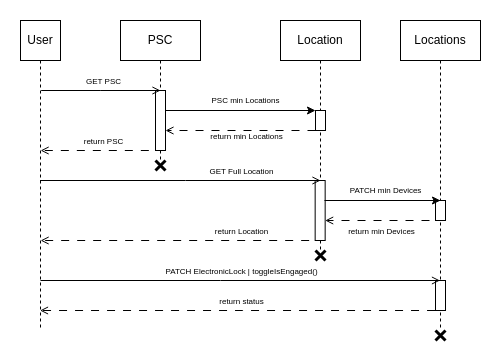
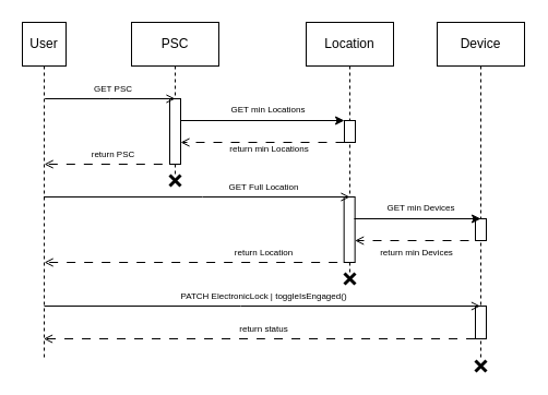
  <mxCell id="0" />
  <mxCell id="1" parent="0" />
  <mxCell id="2" style="edgeStyle=elbowEdgeStyle;rounded=0;orthogonalLoop=1;jettySize=auto;html=1;elbow=vertical;curved=0;dashed=1;endArrow=open;endFill=0;dashPattern=8 8;fontSize=8;" parent="1" edge="1"><mxGeometry relative="1" as="geometry"><mxPoint x="164.33" y="150" as="sourcePoint" /><mxPoint x="40.1" y="150.2" as="targetPoint" /></mxGeometry></mxCell>
  <mxCell id="3" value="return PSC" style="edgeLabel;html=1;align=center;verticalAlign=middle;resizable=0;points=[];fontSize=8;" parent="2" vertex="1" connectable="0"><mxGeometry x="-0.056" y="-1" relative="1" as="geometry"><mxPoint x="-3" y="-9" as="offset" /></mxGeometry></mxCell>
  <mxCell id="4" value="PSC" style="shape=umlLifeline;perimeter=lifelinePerimeter;whiteSpace=wrap;html=1;container=0;dropTarget=0;collapsible=0;recursiveResize=0;outlineConnect=0;portConstraint=eastwest;newEdgeStyle={&quot;edgeStyle&quot;:&quot;elbowEdgeStyle&quot;,&quot;elbow&quot;:&quot;vertical&quot;,&quot;curved&quot;:0,&quot;rounded&quot;:0};" parent="1" vertex="1"><mxGeometry x="120" y="20" width="80" height="140" as="geometry" /></mxCell>
  <mxCell id="5" value="" style="html=1;points=[[0,0,0,0,5],[0,1,0,0,-5],[1,0,0,0,5],[1,1,0,0,-5]];perimeter=orthogonalPerimeter;outlineConnect=0;targetShapes=umlLifeline;portConstraint=eastwest;newEdgeStyle={&quot;curved&quot;:0,&quot;rounded&quot;:0};fontSize=8;" parent="4" vertex="1"><mxGeometry x="35" y="70" width="10" height="60" as="geometry" /></mxCell>
  <mxCell id="6" value="Location" style="shape=umlLifeline;perimeter=lifelinePerimeter;whiteSpace=wrap;html=1;container=0;dropTarget=0;collapsible=0;recursiveResize=0;outlineConnect=0;portConstraint=eastwest;newEdgeStyle={&quot;edgeStyle&quot;:&quot;elbowEdgeStyle&quot;,&quot;elbow&quot;:&quot;vertical&quot;,&quot;curved&quot;:0,&quot;rounded&quot;:0};" parent="1" vertex="1"><mxGeometry x="280" y="20" width="80" height="230" as="geometry" /></mxCell>
  <mxCell id="7" value="" style="html=1;points=[[0,0,0,0,5],[0,1,0,0,-5],[1,0,0,0,5],[1,1,0,0,-5]];perimeter=orthogonalPerimeter;outlineConnect=0;targetShapes=umlLifeline;portConstraint=eastwest;newEdgeStyle={&quot;curved&quot;:0,&quot;rounded&quot;:0};fontSize=8;" parent="6" vertex="1"><mxGeometry x="34.66" y="160" width="10" height="60" as="geometry" /></mxCell>
  <mxCell id="8" value="" style="html=1;points=[[0,0,0,0,5],[0,1,0,0,-5],[1,0,0,0,5],[1,1,0,0,-5]];perimeter=orthogonalPerimeter;outlineConnect=0;targetShapes=umlLifeline;portConstraint=eastwest;newEdgeStyle={&quot;curved&quot;:0,&quot;rounded&quot;:0};fontSize=8;" parent="6" vertex="1"><mxGeometry x="35" y="90" width="10" height="20" as="geometry" /></mxCell>
  <mxCell id="9" value="User" style="shape=umlLifeline;perimeter=lifelinePerimeter;whiteSpace=wrap;html=1;container=0;dropTarget=0;collapsible=0;recursiveResize=0;outlineConnect=0;portConstraint=eastwest;newEdgeStyle={&quot;edgeStyle&quot;:&quot;elbowEdgeStyle&quot;,&quot;elbow&quot;:&quot;vertical&quot;,&quot;curved&quot;:0,&quot;rounded&quot;:0};" parent="1" vertex="1"><mxGeometry x="30" y="20" width="20" height="310" as="geometry" /></mxCell>
- <mxCell id="10" value="Locations" style="shape=umlLifeline;perimeter=lifelinePerimeter;whiteSpace=wrap;html=1;container=0;dropTarget=0;collapsible=0;recursiveResize=0;outlineConnect=0;portConstraint=eastwest;newEdgeStyle={&quot;edgeStyle&quot;:&quot;elbowEdgeStyle&quot;,&quot;elbow&quot;:&quot;vertical&quot;,&quot;curved&quot;:0,&quot;rounded&quot;:0};" parent="1" vertex="1"><mxGeometry x="400" y="20" width="80" height="310" as="geometry" /></mxCell>
+ <mxCell id="10" value="Device" style="shape=umlLifeline;perimeter=lifelinePerimeter;whiteSpace=wrap;html=1;container=0;dropTarget=0;collapsible=0;recursiveResize=0;outlineConnect=0;portConstraint=eastwest;newEdgeStyle={&quot;edgeStyle&quot;:&quot;elbowEdgeStyle&quot;,&quot;elbow&quot;:&quot;vertical&quot;,&quot;curved&quot;:0,&quot;rounded&quot;:0};" parent="1" vertex="1"><mxGeometry x="400" y="20" width="80" height="310" as="geometry" /></mxCell>
  <mxCell id="11" value="" style="html=1;points=[[0,0,0,0,5],[0,1,0,0,-5],[1,0,0,0,5],[1,1,0,0,-5]];perimeter=orthogonalPerimeter;outlineConnect=0;targetShapes=umlLifeline;portConstraint=eastwest;newEdgeStyle={&quot;curved&quot;:0,&quot;rounded&quot;:0};fontSize=8;" parent="10" vertex="1"><mxGeometry x="35" y="180" width="10" height="20" as="geometry" /></mxCell>
  <mxCell id="12" value="User" style="whiteSpace=wrap;html=1;" parent="1" vertex="1"><mxGeometry x="20" y="20" width="40" height="40" as="geometry" /></mxCell>
  <mxCell id="13" style="edgeStyle=elbowEdgeStyle;rounded=0;orthogonalLoop=1;jettySize=auto;html=1;elbow=vertical;curved=0;endArrow=open;endFill=0;fontSize=8;" parent="1" edge="1"><mxGeometry relative="1" as="geometry"><mxPoint x="40.667" y="90" as="sourcePoint" /><mxPoint x="160" y="90" as="targetPoint" /></mxGeometry></mxCell>
  <mxCell id="14" value="GET PSC" style="edgeLabel;html=1;align=center;verticalAlign=middle;resizable=0;points=[];fontSize=8;" parent="13" vertex="1" connectable="0"><mxGeometry x="0.046" y="-2" relative="1" as="geometry"><mxPoint y="-12" as="offset" /></mxGeometry></mxCell>
  <mxCell id="15" value="" style="whiteSpace=wrap;html=1;fontSize=8;" parent="1" vertex="1"><mxGeometry x="435" y="280" width="10" height="30" as="geometry" /></mxCell>
  <mxCell id="16" style="edgeStyle=elbowEdgeStyle;rounded=0;orthogonalLoop=1;jettySize=auto;html=1;elbow=vertical;curved=0;endArrow=open;endFill=0;fontSize=8;" parent="1" source="9" edge="1"><mxGeometry relative="1" as="geometry"><mxPoint x="45.587" y="180" as="sourcePoint" /><mxPoint x="320" y="180" as="targetPoint" /></mxGeometry></mxCell>
  <mxCell id="17" value="GET Full Location" style="edgeLabel;html=1;align=center;verticalAlign=middle;resizable=0;points=[];fontSize=8;" parent="16" vertex="1" connectable="0"><mxGeometry x="0.046" y="-2" relative="1" as="geometry"><mxPoint x="54" y="-12" as="offset" /></mxGeometry></mxCell>
  <mxCell id="18" style="edgeStyle=elbowEdgeStyle;rounded=0;orthogonalLoop=1;jettySize=auto;html=1;elbow=vertical;curved=0;dashed=1;endArrow=open;endFill=0;dashPattern=8 8;fontSize=8;" parent="1" edge="1"><mxGeometry relative="1" as="geometry"><mxPoint x="324.66" y="240" as="sourcePoint" /><mxPoint x="40.1" y="240" as="targetPoint" /></mxGeometry></mxCell>
  <mxCell id="19" value="return Location" style="edgeLabel;html=1;align=center;verticalAlign=middle;resizable=0;points=[];fontSize=8;" parent="18" vertex="1" connectable="0"><mxGeometry x="-0.056" y="-1" relative="1" as="geometry"><mxPoint x="50" y="-9" as="offset" /></mxGeometry></mxCell>
  <mxCell id="20" style="edgeStyle=elbowEdgeStyle;rounded=0;orthogonalLoop=1;jettySize=auto;html=1;elbow=vertical;curved=0;endArrow=open;endFill=0;fontSize=8;" parent="1" target="10" edge="1"><mxGeometry relative="1" as="geometry"><mxPoint x="40" y="280" as="sourcePoint" /><mxPoint x="320" y="280" as="targetPoint" /></mxGeometry></mxCell>
  <mxCell id="21" value="&lt;font face=&quot;Helvetica&quot;&gt;PATCH ElectronicLock | toggleIsEngaged()&lt;/font&gt;" style="edgeLabel;html=1;align=center;verticalAlign=middle;resizable=0;points=[];fontSize=8;" parent="20" vertex="1" connectable="0"><mxGeometry x="0.046" y="-2" relative="1" as="geometry"><mxPoint x="-9" y="-12" as="offset" /></mxGeometry></mxCell>
  <mxCell id="22" style="edgeStyle=elbowEdgeStyle;rounded=0;orthogonalLoop=1;jettySize=auto;html=1;elbow=vertical;curved=0;dashed=1;endArrow=open;endFill=0;dashPattern=8 8;fontSize=8;" parent="1" target="9" edge="1"><mxGeometry relative="1" as="geometry"><mxPoint x="434.56" y="310" as="sourcePoint" /><mxPoint x="150" y="310" as="targetPoint" /></mxGeometry></mxCell>
  <mxCell id="23" value="return status" style="edgeLabel;html=1;align=center;verticalAlign=middle;resizable=0;points=[];fontSize=8;" parent="22" vertex="1" connectable="0"><mxGeometry x="-0.056" y="-1" relative="1" as="geometry"><mxPoint x="-8" y="-9" as="offset" /></mxGeometry></mxCell>
  <mxCell id="24" value="" style="shape=umlDestroy;whiteSpace=wrap;html=1;strokeWidth=3;targetShapes=umlLifeline;" parent="1" vertex="1"><mxGeometry x="155" y="160" width="10" height="10" as="geometry" /></mxCell>
  <mxCell id="25" value="" style="shape=umlDestroy;whiteSpace=wrap;html=1;strokeWidth=3;targetShapes=umlLifeline;" parent="1" vertex="1"><mxGeometry x="315" y="250" width="10" height="10" as="geometry" /></mxCell>
  <mxCell id="26" value="" style="shape=umlDestroy;whiteSpace=wrap;html=1;strokeWidth=3;targetShapes=umlLifeline;" parent="1" vertex="1"><mxGeometry x="435" y="330" width="10" height="10" as="geometry" /></mxCell>
  <mxCell id="27" value="" style="endArrow=classic;html=1;rounded=0;" parent="1" edge="1"><mxGeometry width="50" height="50" relative="1" as="geometry"><mxPoint x="165" y="110" as="sourcePoint" /><mxPoint x="315" y="110" as="targetPoint" /></mxGeometry></mxCell>
- <mxCell id="28" value="PSC min Locations" style="text;html=1;align=center;verticalAlign=middle;resizable=0;points=[];autosize=1;strokeColor=none;fillColor=none;fontSize=8;" parent="1" vertex="1"><mxGeometry x="200" y="90" width="90" height="20" as="geometry" /></mxCell>
+ <mxCell id="28" value="GET min Locations" style="text;html=1;align=center;verticalAlign=middle;resizable=0;points=[];autosize=1;strokeColor=none;fillColor=none;fontSize=8;" parent="1" vertex="1"><mxGeometry x="200" y="90" width="90" height="20" as="geometry" /></mxCell>
  <mxCell id="29" style="edgeStyle=elbowEdgeStyle;rounded=0;orthogonalLoop=1;jettySize=auto;html=1;elbow=vertical;curved=0;dashed=1;endArrow=open;endFill=0;dashPattern=8 8;fontSize=8;" parent="1" target="5" edge="1"><mxGeometry relative="1" as="geometry"><mxPoint x="315" y="130" as="sourcePoint" /><mxPoint x="190.77" y="130.2" as="targetPoint" /></mxGeometry></mxCell>
  <mxCell id="30" value="return min Locations" style="edgeLabel;html=1;align=center;verticalAlign=middle;resizable=0;points=[];fontSize=8;" parent="29" vertex="1" connectable="0"><mxGeometry x="-0.056" y="-1" relative="1" as="geometry"><mxPoint x="1" y="6" as="offset" /></mxGeometry></mxCell>
  <mxCell id="31" value="" style="endArrow=classic;html=1;rounded=0;" parent="1" edge="1"><mxGeometry width="50" height="50" relative="1" as="geometry"><mxPoint x="324" y="200" as="sourcePoint" /><mxPoint x="440" y="200" as="targetPoint" /></mxGeometry></mxCell>
  <mxCell id="32" style="edgeStyle=elbowEdgeStyle;rounded=0;orthogonalLoop=1;jettySize=auto;html=1;elbow=vertical;curved=0;dashed=1;endArrow=open;endFill=0;dashPattern=8 8;fontSize=8;" parent="1" target="7" edge="1"><mxGeometry relative="1" as="geometry"><mxPoint x="445" y="220" as="sourcePoint" /><mxPoint x="330" y="220" as="targetPoint" /></mxGeometry></mxCell>
  <mxCell id="33" value="return min Devices" style="edgeLabel;html=1;align=center;verticalAlign=middle;resizable=0;points=[];fontSize=8;" parent="32" vertex="1" connectable="0"><mxGeometry x="-0.056" y="-1" relative="1" as="geometry"><mxPoint x="-8" y="11" as="offset" /></mxGeometry></mxCell>
- <mxCell id="34" value="PATCH min Devices" style="text;html=1;align=center;verticalAlign=middle;resizable=0;points=[];autosize=1;strokeColor=none;fillColor=none;fontSize=8;" parent="1" vertex="1"><mxGeometry x="340" y="180" width="90" height="20" as="geometry" /></mxCell>
+ <mxCell id="34" value="GET min Devices" style="text;html=1;align=center;verticalAlign=middle;resizable=0;points=[];autosize=1;strokeColor=none;fillColor=none;fontSize=8;" parent="1" vertex="1"><mxGeometry x="340" y="180" width="90" height="20" as="geometry" /></mxCell>
